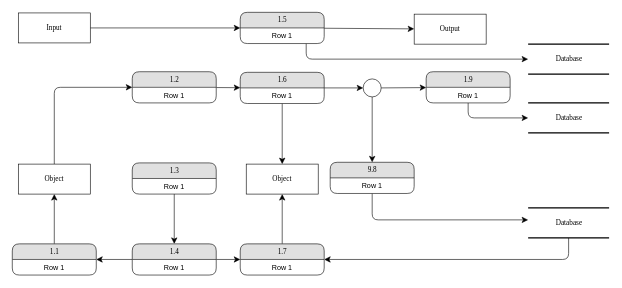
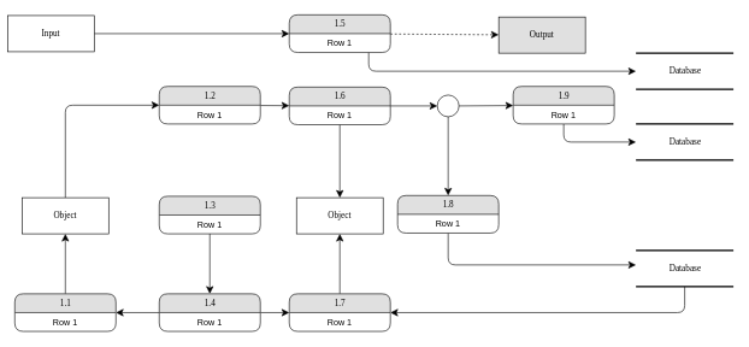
  <mxCell id="0" />
  <mxCell id="1" parent="0" />
  <mxCell id="2" value="Database" style="html=1;rounded=0;shadow=0;comic=0;labelBackgroundColor=none;strokeWidth=2;fontFamily=Verdana;fontSize=12;align=center;shape=mxgraph.ios7ui.horLines;" parent="1" vertex="1"><mxGeometry x="880" y="73" width="135" height="50" as="geometry" /></mxCell>
  <mxCell id="3" value="Database" style="html=1;rounded=0;shadow=0;comic=0;labelBackgroundColor=none;strokeWidth=2;fontFamily=Verdana;fontSize=12;align=center;shape=mxgraph.ios7ui.horLines;" parent="1" vertex="1"><mxGeometry x="880" y="171" width="135" height="50" as="geometry" /></mxCell>
- <mxCell id="4" value="Output" style="whiteSpace=wrap;html=1;rounded=0;shadow=0;comic=0;labelBackgroundColor=none;strokeWidth=1;fontFamily=Verdana;fontSize=12;align=center;" parent="1" vertex="1"><mxGeometry x="690" y="23" width="120" height="50" as="geometry" /></mxCell>
+ <mxCell id="4" value="Output" style="whiteSpace=wrap;html=1;rounded=0;shadow=0;comic=0;labelBackgroundColor=none;strokeWidth=1;fontFamily=Verdana;fontSize=12;align=center;fillColor=#e0e0e0;" parent="1" vertex="1"><mxGeometry x="690" y="23" width="120" height="50" as="geometry" /></mxCell>
  <mxCell id="5" style="edgeStyle=none;html=1;labelBackgroundColor=none;startFill=0;startSize=8;endFill=1;endSize=8;fontFamily=Verdana;fontSize=12;" parent="1" source="6" target="9" edge="1"><mxGeometry relative="1" as="geometry" /></mxCell>
- <mxCell id="6" value="Input" style="whiteSpace=wrap;html=1;rounded=0;shadow=0;comic=0;labelBackgroundColor=none;strokeWidth=1;fontFamily=Verdana;fontSize=12;align=center;" parent="1" vertex="1"><mxGeometry x="30" y="21" width="120" height="50" as="geometry" /></mxCell>
- <mxCell id="7" style="edgeStyle=none;html=1;labelBackgroundColor=none;startFill=0;startSize=8;endFill=1;endSize=8;fontFamily=Verdana;fontSize=12;" parent="1" source="9" target="4" edge="1"><mxGeometry relative="1" as="geometry" /></mxCell>
+ <mxCell id="6" value="Input" style="whiteSpace=wrap;html=1;rounded=0;shadow=0;comic=0;labelBackgroundColor=none;strokeWidth=1;fontFamily=Verdana;fontSize=12;align=center;" parent="1" vertex="1"><mxGeometry x="10" y="21" width="120" height="50" as="geometry" /></mxCell>
+ <mxCell id="7" style="edgeStyle=none;html=1;labelBackgroundColor=none;startFill=0;startSize=8;endFill=1;endSize=8;fontFamily=Verdana;fontSize=12;dashed=1;" parent="1" source="9" target="4" edge="1"><mxGeometry relative="1" as="geometry" /></mxCell>
  <mxCell id="8" style="edgeStyle=orthogonalEdgeStyle;html=1;labelBackgroundColor=none;startFill=0;startSize=8;endFill=1;endSize=8;fontFamily=Verdana;fontSize=12;" parent="1" source="9" target="2" edge="1"><mxGeometry relative="1" as="geometry"><Array as="points"><mxPoint x="510" y="98" /></Array></mxGeometry></mxCell>
  <mxCell id="9" value="1.5" style="swimlane;html=1;fontStyle=0;childLayout=stackLayout;horizontal=1;startSize=26;fillColor=#e0e0e0;horizontalStack=0;resizeParent=1;resizeLast=0;collapsible=1;marginBottom=0;swimlaneFillColor=#ffffff;align=center;rounded=1;shadow=0;comic=0;labelBackgroundColor=none;strokeWidth=1;fontFamily=Verdana;fontSize=12" parent="1" vertex="1"><mxGeometry x="400" y="20" width="140" height="52" as="geometry" /></mxCell>
  <mxCell id="10" value="Row 1" style="text;html=1;strokeColor=none;fillColor=none;spacingLeft=4;spacingRight=4;whiteSpace=wrap;overflow=hidden;rotatable=0;points=[[0,0.5],[1,0.5]];portConstraint=eastwest;align=center;" parent="9" vertex="1"><mxGeometry y="26" width="140" height="26" as="geometry" /></mxCell>
  <mxCell id="11" style="edgeStyle=orthogonalEdgeStyle;html=1;labelBackgroundColor=none;startFill=0;startSize=8;endFill=1;endSize=8;fontFamily=Verdana;fontSize=12;" parent="1" source="12" target="37" edge="1"><mxGeometry relative="1" as="geometry"><Array as="points"><mxPoint x="948" y="432" /></Array></mxGeometry></mxCell>
  <mxCell id="12" value="Database" style="html=1;rounded=0;shadow=0;comic=0;labelBackgroundColor=none;strokeWidth=2;fontFamily=Verdana;fontSize=12;align=center;shape=mxgraph.ios7ui.horLines;" parent="1" vertex="1"><mxGeometry x="880" y="346" width="135" height="50" as="geometry" /></mxCell>
  <mxCell id="13" style="edgeStyle=none;html=1;labelBackgroundColor=none;startFill=0;startSize=8;endFill=1;endSize=8;fontFamily=Verdana;fontSize=12;" parent="1" source="15" target="44" edge="1"><mxGeometry relative="1" as="geometry"><mxPoint x="540" y="145.93" as="targetPoint" /></mxGeometry></mxCell>
  <mxCell id="14" style="edgeStyle=none;html=1;labelBackgroundColor=none;startFill=0;startSize=8;endFill=1;endSize=8;fontFamily=Verdana;fontSize=12;" parent="1" source="15" target="41" edge="1"><mxGeometry relative="1" as="geometry" /></mxCell>
  <mxCell id="15" value="1.6" style="swimlane;html=1;fontStyle=0;childLayout=stackLayout;horizontal=1;startSize=26;fillColor=#e0e0e0;horizontalStack=0;resizeParent=1;resizeLast=0;collapsible=1;marginBottom=0;swimlaneFillColor=#ffffff;align=center;rounded=1;shadow=0;comic=0;labelBackgroundColor=none;strokeWidth=1;fontFamily=Verdana;fontSize=12" parent="1" vertex="1"><mxGeometry x="400" y="120" width="140" height="52" as="geometry" /></mxCell>
  <mxCell id="16" value="Row 1" style="text;html=1;strokeColor=none;fillColor=none;spacingLeft=4;spacingRight=4;whiteSpace=wrap;overflow=hidden;rotatable=0;points=[[0,0.5],[1,0.5]];portConstraint=eastwest;align=center;" parent="15" vertex="1"><mxGeometry y="26" width="140" height="26" as="geometry" /></mxCell>
  <mxCell id="17" style="edgeStyle=none;html=1;labelBackgroundColor=none;startFill=0;startSize=8;endFill=1;endSize=8;fontFamily=Verdana;fontSize=12;" parent="1" source="18" target="15" edge="1"><mxGeometry relative="1" as="geometry" /></mxCell>
  <mxCell id="18" value="1.2" style="swimlane;html=1;fontStyle=0;childLayout=stackLayout;horizontal=1;startSize=26;fillColor=#e0e0e0;horizontalStack=0;resizeParent=1;resizeLast=0;collapsible=1;marginBottom=0;swimlaneFillColor=#ffffff;align=center;rounded=1;shadow=0;comic=0;labelBackgroundColor=none;strokeWidth=1;fontFamily=Verdana;fontSize=12" parent="1" vertex="1"><mxGeometry x="220" y="119" width="140" height="52" as="geometry" /></mxCell>
  <mxCell id="19" value="Row 1" style="text;html=1;strokeColor=none;fillColor=none;spacingLeft=4;spacingRight=4;whiteSpace=wrap;overflow=hidden;rotatable=0;points=[[0,0.5],[1,0.5]];portConstraint=eastwest;align=center;" parent="18" vertex="1"><mxGeometry y="26" width="140" height="26" as="geometry" /></mxCell>
  <mxCell id="20" style="edgeStyle=orthogonalEdgeStyle;html=1;labelBackgroundColor=none;startFill=0;startSize=8;endFill=1;endSize=8;fontFamily=Verdana;fontSize=12;" parent="1" source="21" target="3" edge="1"><mxGeometry relative="1" as="geometry"><Array as="points"><mxPoint x="780" y="196" /></Array></mxGeometry></mxCell>
  <mxCell id="21" value="1.9" style="swimlane;html=1;fontStyle=0;childLayout=stackLayout;horizontal=1;startSize=26;fillColor=#e0e0e0;horizontalStack=0;resizeParent=1;resizeLast=0;collapsible=1;marginBottom=0;swimlaneFillColor=#ffffff;align=center;rounded=1;shadow=0;comic=0;labelBackgroundColor=none;strokeWidth=1;fontFamily=Verdana;fontSize=12" parent="1" vertex="1"><mxGeometry x="710" y="119" width="140" height="52" as="geometry" /></mxCell>
  <mxCell id="22" value="Row 1" style="text;html=1;strokeColor=none;fillColor=none;spacingLeft=4;spacingRight=4;whiteSpace=wrap;overflow=hidden;rotatable=0;points=[[0,0.5],[1,0.5]];portConstraint=eastwest;align=center;" parent="21" vertex="1"><mxGeometry y="26" width="140" height="26" as="geometry" /></mxCell>
  <mxCell id="23" style="edgeStyle=none;html=1;labelBackgroundColor=none;startFill=0;startSize=8;endFill=1;endSize=8;fontFamily=Verdana;fontSize=12;" parent="1" source="24" target="34" edge="1"><mxGeometry relative="1" as="geometry" /></mxCell>
  <mxCell id="24" value="1.3" style="swimlane;html=1;fontStyle=0;childLayout=stackLayout;horizontal=1;startSize=26;fillColor=#e0e0e0;horizontalStack=0;resizeParent=1;resizeLast=0;collapsible=1;marginBottom=0;swimlaneFillColor=#ffffff;align=center;rounded=1;shadow=0;comic=0;labelBackgroundColor=none;strokeWidth=1;fontFamily=Verdana;fontSize=12" parent="1" vertex="1"><mxGeometry x="220" y="271" width="140" height="52" as="geometry" /></mxCell>
  <mxCell id="25" value="Row 1" style="text;html=1;strokeColor=none;fillColor=none;spacingLeft=4;spacingRight=4;whiteSpace=wrap;overflow=hidden;rotatable=0;points=[[0,0.5],[1,0.5]];portConstraint=eastwest;align=center;" parent="24" vertex="1"><mxGeometry y="26" width="140" height="26" as="geometry" /></mxCell>
  <mxCell id="26" style="edgeStyle=orthogonalEdgeStyle;html=1;labelBackgroundColor=none;startFill=0;startSize=8;endFill=1;endSize=8;fontFamily=Verdana;fontSize=12;" parent="1" source="27" target="12" edge="1"><mxGeometry relative="1" as="geometry"><Array as="points"><mxPoint x="620" y="366" /></Array></mxGeometry></mxCell>
- <mxCell id="27" value="9.8" style="swimlane;html=1;fontStyle=0;childLayout=stackLayout;horizontal=1;startSize=26;fillColor=#e0e0e0;horizontalStack=0;resizeParent=1;resizeLast=0;collapsible=1;marginBottom=0;swimlaneFillColor=#ffffff;align=center;rounded=1;shadow=0;comic=0;labelBackgroundColor=none;strokeWidth=1;fontFamily=Verdana;fontSize=12" parent="1" vertex="1"><mxGeometry x="550" y="270" width="140" height="52" as="geometry" /></mxCell>
+ <mxCell id="27" value="1.8" style="swimlane;html=1;fontStyle=0;childLayout=stackLayout;horizontal=1;startSize=26;fillColor=#e0e0e0;horizontalStack=0;resizeParent=1;resizeLast=0;collapsible=1;marginBottom=0;swimlaneFillColor=#ffffff;align=center;rounded=1;shadow=0;comic=0;labelBackgroundColor=none;strokeWidth=1;fontFamily=Verdana;fontSize=12" parent="1" vertex="1"><mxGeometry x="550" y="270" width="140" height="52" as="geometry" /></mxCell>
  <mxCell id="28" value="Row 1" style="text;html=1;strokeColor=none;fillColor=none;spacingLeft=4;spacingRight=4;whiteSpace=wrap;overflow=hidden;rotatable=0;points=[[0,0.5],[1,0.5]];portConstraint=eastwest;align=center;" parent="27" vertex="1"><mxGeometry y="26" width="140" height="26" as="geometry" /></mxCell>
  <mxCell id="29" style="edgeStyle=none;html=1;labelBackgroundColor=none;startFill=0;startSize=8;endFill=1;endSize=8;fontFamily=Verdana;fontSize=12;" parent="1" source="30" target="40" edge="1"><mxGeometry relative="1" as="geometry" /></mxCell>
  <mxCell id="30" value="1.1" style="swimlane;html=1;fontStyle=0;childLayout=stackLayout;horizontal=1;startSize=26;fillColor=#e0e0e0;horizontalStack=0;resizeParent=1;resizeLast=0;collapsible=1;marginBottom=0;swimlaneFillColor=#ffffff;align=center;rounded=1;shadow=0;comic=0;labelBackgroundColor=none;strokeWidth=1;fontFamily=Verdana;fontSize=12" parent="1" vertex="1"><mxGeometry x="20" y="406" width="140" height="52" as="geometry" /></mxCell>
  <mxCell id="31" value="Row 1" style="text;html=1;strokeColor=none;fillColor=none;spacingLeft=4;spacingRight=4;whiteSpace=wrap;overflow=hidden;rotatable=0;points=[[0,0.5],[1,0.5]];portConstraint=eastwest;align=center;" parent="30" vertex="1"><mxGeometry y="26" width="140" height="26" as="geometry" /></mxCell>
  <mxCell id="32" style="edgeStyle=none;html=1;labelBackgroundColor=none;startFill=0;startSize=8;endFill=1;endSize=8;fontFamily=Verdana;fontSize=12;" parent="1" source="34" target="37" edge="1"><mxGeometry relative="1" as="geometry" /></mxCell>
  <mxCell id="33" style="edgeStyle=none;html=1;labelBackgroundColor=none;startFill=0;startSize=8;endFill=1;endSize=8;fontFamily=Verdana;fontSize=12;" parent="1" source="34" target="30" edge="1"><mxGeometry relative="1" as="geometry" /></mxCell>
  <mxCell id="34" value="1.4" style="swimlane;html=1;fontStyle=0;childLayout=stackLayout;horizontal=1;startSize=26;fillColor=#e0e0e0;horizontalStack=0;resizeParent=1;resizeLast=0;collapsible=1;marginBottom=0;swimlaneFillColor=#ffffff;align=center;rounded=1;shadow=0;comic=0;labelBackgroundColor=none;strokeWidth=1;fontFamily=Verdana;fontSize=12" parent="1" vertex="1"><mxGeometry x="220" y="406" width="140" height="52" as="geometry" /></mxCell>
  <mxCell id="35" value="Row 1" style="text;html=1;strokeColor=none;fillColor=none;spacingLeft=4;spacingRight=4;whiteSpace=wrap;overflow=hidden;rotatable=0;points=[[0,0.5],[1,0.5]];portConstraint=eastwest;align=center;" parent="34" vertex="1"><mxGeometry y="26" width="140" height="26" as="geometry" /></mxCell>
  <mxCell id="36" style="edgeStyle=none;html=1;labelBackgroundColor=none;startFill=0;startSize=8;endFill=1;endSize=8;fontFamily=Verdana;fontSize=12;" parent="1" source="37" target="41" edge="1"><mxGeometry relative="1" as="geometry" /></mxCell>
  <mxCell id="37" value="1.7" style="swimlane;html=1;fontStyle=0;childLayout=stackLayout;horizontal=1;startSize=26;fillColor=#e0e0e0;horizontalStack=0;resizeParent=1;resizeLast=0;collapsible=1;marginBottom=0;swimlaneFillColor=#ffffff;align=center;rounded=1;shadow=0;comic=0;labelBackgroundColor=none;strokeWidth=1;fontFamily=Verdana;fontSize=12" parent="1" vertex="1"><mxGeometry x="400" y="406" width="140" height="52" as="geometry" /></mxCell>
  <mxCell id="38" value="Row 1" style="text;html=1;strokeColor=none;fillColor=none;spacingLeft=4;spacingRight=4;whiteSpace=wrap;overflow=hidden;rotatable=0;points=[[0,0.5],[1,0.5]];portConstraint=eastwest;align=center;" parent="37" vertex="1"><mxGeometry y="26" width="140" height="26" as="geometry" /></mxCell>
  <mxCell id="39" style="edgeStyle=orthogonalEdgeStyle;html=1;labelBackgroundColor=none;startFill=0;startSize=8;endFill=1;endSize=8;fontFamily=Verdana;fontSize=12;" parent="1" source="40" target="18" edge="1"><mxGeometry relative="1" as="geometry"><Array as="points"><mxPoint x="90" y="145" /></Array></mxGeometry></mxCell>
  <mxCell id="40" value="Object" style="whiteSpace=wrap;html=1;rounded=0;shadow=0;comic=0;labelBackgroundColor=none;strokeWidth=1;fontFamily=Verdana;fontSize=12;align=center;" parent="1" vertex="1"><mxGeometry x="30" y="273" width="120" height="50" as="geometry" /></mxCell>
  <mxCell id="41" value="Object" style="whiteSpace=wrap;html=1;rounded=0;shadow=0;comic=0;labelBackgroundColor=none;strokeWidth=1;fontFamily=Verdana;fontSize=12;align=center;" parent="1" vertex="1"><mxGeometry x="410" y="273" width="120" height="50" as="geometry" /></mxCell>
  <mxCell id="42" style="edgeStyle=none;html=1;labelBackgroundColor=none;startFill=0;startSize=8;endFill=1;endSize=8;fontFamily=Verdana;fontSize=12;" parent="1" source="44" target="27" edge="1"><mxGeometry relative="1" as="geometry" /></mxCell>
  <mxCell id="43" style="edgeStyle=none;html=1;labelBackgroundColor=none;startFill=0;startSize=8;endFill=1;endSize=8;fontFamily=Verdana;fontSize=12;" parent="1" source="44" target="21" edge="1"><mxGeometry relative="1" as="geometry" /></mxCell>
  <mxCell id="44" value="" style="ellipse;whiteSpace=wrap;html=1;rounded=1;shadow=0;comic=0;labelBackgroundColor=none;strokeWidth=1;fontFamily=Verdana;fontSize=12;align=center;" parent="1" vertex="1"><mxGeometry x="605" y="131" width="30" height="30" as="geometry" /></mxCell>
